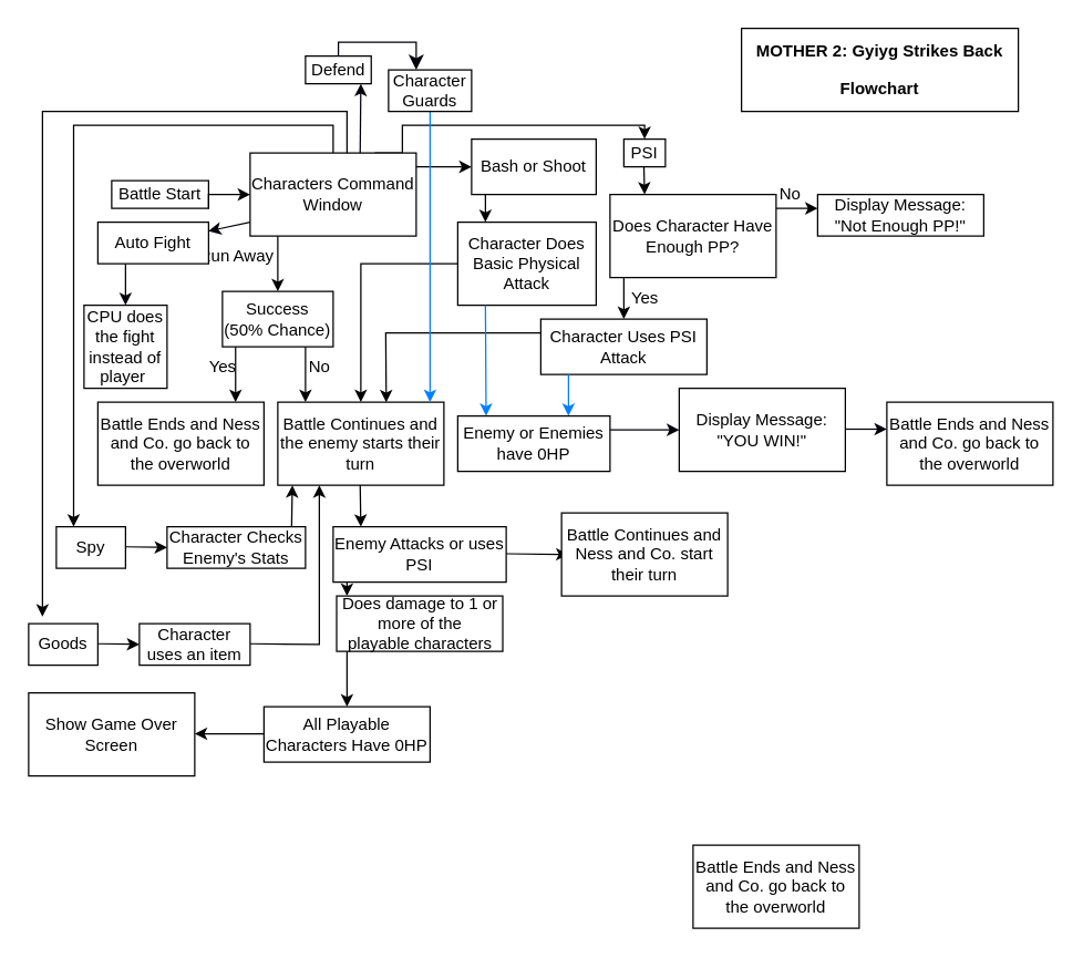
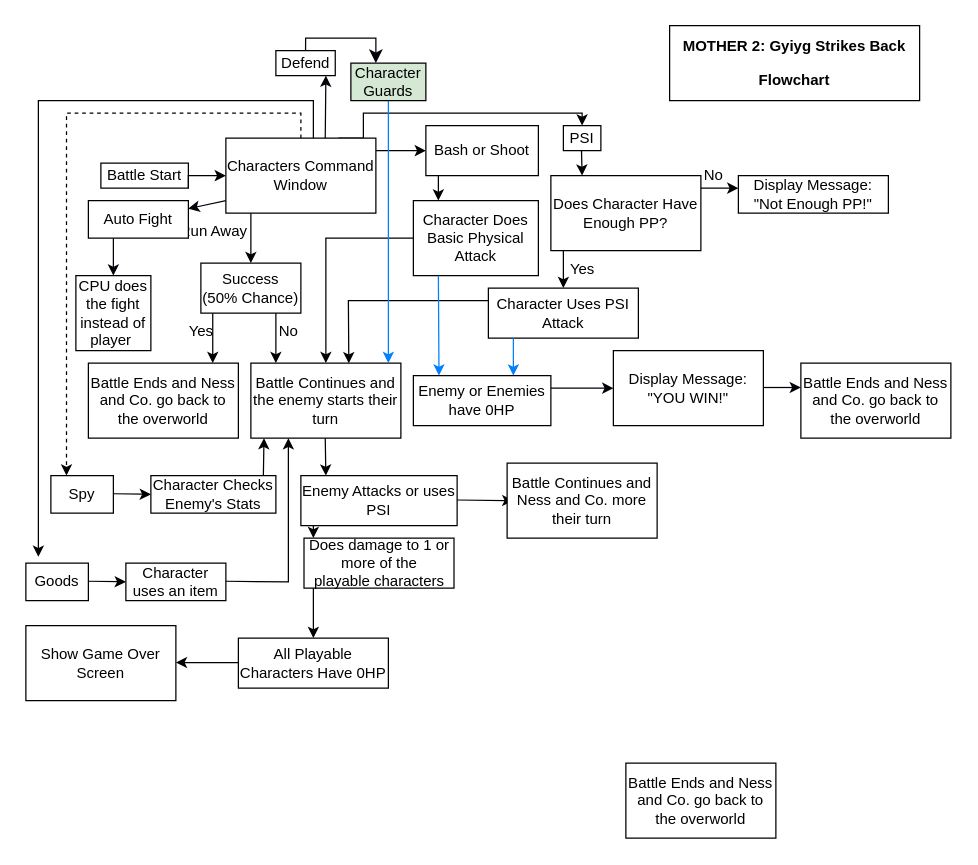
  <mxCell id="0" />
  <mxCell id="1" parent="0" />
  <mxCell id="2" value="Battle Start" style="rounded=0;whiteSpace=wrap;html=1;" vertex="1" parent="1"><mxGeometry x="80" y="130" width="70" height="20" as="geometry" /></mxCell>
  <mxCell id="3" value="" style="endArrow=classic;html=1;rounded=0;" edge="1" parent="1"><mxGeometry width="50" height="50" relative="1" as="geometry"><mxPoint x="150" y="150" as="sourcePoint" /><mxPoint x="180" y="140" as="targetPoint" /><Array as="points"><mxPoint x="150" y="140" /></Array></mxGeometry></mxCell>
  <mxCell id="4" style="edgeStyle=orthogonalEdgeStyle;rounded=0;orthogonalLoop=1;jettySize=auto;html=1;exitX=0.75;exitY=0;exitDx=0;exitDy=0;entryX=0.5;entryY=0;entryDx=0;entryDy=0;" edge="1" parent="1" source="6" target="26"><mxGeometry relative="1" as="geometry"><mxPoint x="380" y="40" as="targetPoint" /><Array as="points"><mxPoint x="290" y="110" /><mxPoint x="290" y="90" /><mxPoint x="465" y="90" /></Array></mxGeometry></mxCell>
- <mxCell id="5" style="edgeStyle=orthogonalEdgeStyle;rounded=0;orthogonalLoop=1;jettySize=auto;html=1;exitX=0.5;exitY=0;exitDx=0;exitDy=0;entryX=0.25;entryY=0;entryDx=0;entryDy=0;" edge="1" parent="1" source="6" target="37"><mxGeometry relative="1" as="geometry"><mxPoint x="30" y="380" as="targetPoint" /></mxGeometry></mxCell>
+ <mxCell id="5" style="edgeStyle=orthogonalEdgeStyle;rounded=0;orthogonalLoop=1;jettySize=auto;html=1;exitX=0.5;exitY=0;exitDx=0;exitDy=0;entryX=0.25;entryY=0;entryDx=0;entryDy=0;dashed=1;" edge="1" parent="1" source="6" target="37"><mxGeometry relative="1" as="geometry"><mxPoint x="30" y="380" as="targetPoint" /></mxGeometry></mxCell>
  <mxCell id="6" value="Characters Command Window" style="rounded=0;whiteSpace=wrap;html=1;" vertex="1" parent="1"><mxGeometry x="180" y="110" width="120" height="60" as="geometry" /></mxCell>
  <mxCell id="7" value="" style="endArrow=classic;html=1;rounded=0;" edge="1" parent="1" target="8"><mxGeometry width="50" height="50" relative="1" as="geometry"><mxPoint x="200" y="170" as="sourcePoint" /><mxPoint x="200" y="190" as="targetPoint" /></mxGeometry></mxCell>
  <mxCell id="8" value="Success &lt;br&gt;(50% Chance)" style="rounded=0;whiteSpace=wrap;html=1;" vertex="1" parent="1"><mxGeometry x="160" y="210" width="80" height="40" as="geometry" /></mxCell>
  <mxCell id="9" value="Run Away" style="text;html=1;align=center;verticalAlign=middle;resizable=0;points=[];autosize=1;strokeColor=none;fillColor=none;" vertex="1" parent="1"><mxGeometry x="130" y="170" width="80" height="30" as="geometry" /></mxCell>
  <mxCell id="10" value="" style="endArrow=classic;html=1;rounded=0;" edge="1" parent="1"><mxGeometry width="50" height="50" relative="1" as="geometry"><mxPoint x="169.5" y="250" as="sourcePoint" /><mxPoint x="169.5" y="290" as="targetPoint" /></mxGeometry></mxCell>
  <mxCell id="11" value="Yes" style="text;html=1;align=center;verticalAlign=middle;resizable=0;points=[];autosize=1;strokeColor=none;fillColor=none;" vertex="1" parent="1"><mxGeometry x="140" y="250" width="40" height="30" as="geometry" /></mxCell>
  <mxCell id="12" value="" style="endArrow=classic;html=1;rounded=0;" edge="1" parent="1"><mxGeometry width="50" height="50" relative="1" as="geometry"><mxPoint x="220" y="250" as="sourcePoint" /><mxPoint x="220" y="290" as="targetPoint" /></mxGeometry></mxCell>
  <mxCell id="13" value="No" style="text;html=1;align=center;verticalAlign=middle;resizable=0;points=[];autosize=1;strokeColor=none;fillColor=none;" vertex="1" parent="1"><mxGeometry x="210" y="250" width="40" height="30" as="geometry" /></mxCell>
  <mxCell id="14" value="Battle Ends and Ness and Co. go back to the overworld" style="rounded=0;whiteSpace=wrap;html=1;" vertex="1" parent="1"><mxGeometry x="70" y="290" width="120" height="60" as="geometry" /></mxCell>
  <mxCell id="15" value="Battle Continues and the enemy starts their turn" style="rounded=0;whiteSpace=wrap;html=1;" vertex="1" parent="1"><mxGeometry x="200" y="290" width="120" height="60" as="geometry" /></mxCell>
  <mxCell id="16" value="" style="endArrow=classic;html=1;rounded=0;" edge="1" parent="1"><mxGeometry width="50" height="50" relative="1" as="geometry"><mxPoint x="300" y="120" as="sourcePoint" /><mxPoint x="340" y="120" as="targetPoint" /></mxGeometry></mxCell>
  <mxCell id="17" value="Bash or Shoot" style="rounded=0;whiteSpace=wrap;html=1;" vertex="1" parent="1"><mxGeometry x="340" y="100" width="90" height="40" as="geometry" /></mxCell>
  <mxCell id="18" style="edgeStyle=orthogonalEdgeStyle;rounded=0;orthogonalLoop=1;jettySize=auto;html=1;exitX=0.5;exitY=1;exitDx=0;exitDy=0;" edge="1" parent="1" source="8" target="8"><mxGeometry relative="1" as="geometry" /></mxCell>
  <mxCell id="19" value="" style="endArrow=classic;html=1;rounded=0;" edge="1" parent="1"><mxGeometry width="50" height="50" relative="1" as="geometry"><mxPoint x="259.5" y="350" as="sourcePoint" /><mxPoint x="260" y="380" as="targetPoint" /></mxGeometry></mxCell>
  <mxCell id="20" value="" style="endArrow=classic;html=1;rounded=0;" edge="1" parent="1"><mxGeometry width="50" height="50" relative="1" as="geometry"><mxPoint x="350" y="140" as="sourcePoint" /><mxPoint x="350" y="160" as="targetPoint" /></mxGeometry></mxCell>
  <mxCell id="21" value="Character Does Basic Physical Attack" style="rounded=0;whiteSpace=wrap;html=1;" vertex="1" parent="1"><mxGeometry x="330" y="160" width="100" height="60" as="geometry" /></mxCell>
  <mxCell id="22" value="" style="endArrow=classic;html=1;rounded=0;entryX=0.5;entryY=0;entryDx=0;entryDy=0;" edge="1" parent="1" target="15"><mxGeometry width="50" height="50" relative="1" as="geometry"><mxPoint x="330" y="190" as="sourcePoint" /><mxPoint x="220" y="240" as="targetPoint" /><Array as="points"><mxPoint x="260" y="190" /></Array></mxGeometry></mxCell>
  <mxCell id="23" value="All Playable Characters Have 0HP" style="rounded=0;whiteSpace=wrap;html=1;" vertex="1" parent="1"><mxGeometry x="190" y="510" width="120" height="40" as="geometry" /></mxCell>
  <mxCell id="24" value="" style="endArrow=classic;html=1;rounded=0;" edge="1" parent="1"><mxGeometry width="50" height="50" relative="1" as="geometry"><mxPoint x="190" y="529.5" as="sourcePoint" /><mxPoint x="140" y="529.5" as="targetPoint" /></mxGeometry></mxCell>
  <mxCell id="25" value="Show Game Over Screen" style="rounded=0;whiteSpace=wrap;html=1;" vertex="1" parent="1"><mxGeometry x="20" y="500" width="120" height="60" as="geometry" /></mxCell>
  <mxCell id="26" value="PSI" style="rounded=0;whiteSpace=wrap;html=1;" vertex="1" parent="1"><mxGeometry x="450" y="100" width="30" height="20" as="geometry" /></mxCell>
  <mxCell id="27" value="" style="endArrow=classic;html=1;rounded=0;" edge="1" parent="1"><mxGeometry width="50" height="50" relative="1" as="geometry"><mxPoint x="464.5" y="120" as="sourcePoint" /><mxPoint x="465" y="140" as="targetPoint" /></mxGeometry></mxCell>
  <mxCell id="28" value="Does Character Have Enough PP?" style="rounded=0;whiteSpace=wrap;html=1;" vertex="1" parent="1"><mxGeometry x="440" y="140" width="120" height="60" as="geometry" /></mxCell>
  <mxCell id="29" value="" style="endArrow=classic;html=1;rounded=0;" edge="1" parent="1"><mxGeometry width="50" height="50" relative="1" as="geometry"><mxPoint x="560" y="150" as="sourcePoint" /><mxPoint x="590" y="150" as="targetPoint" /></mxGeometry></mxCell>
  <mxCell id="30" value="Display Message:&lt;br&gt;&quot;Not Enough PP!&quot;" style="rounded=0;whiteSpace=wrap;html=1;" vertex="1" parent="1"><mxGeometry x="590" y="140" width="120" height="30" as="geometry" /></mxCell>
  <mxCell id="31" value="No" style="text;html=1;align=center;verticalAlign=middle;resizable=0;points=[];autosize=1;strokeColor=none;fillColor=none;" vertex="1" parent="1"><mxGeometry x="550" y="125" width="40" height="30" as="geometry" /></mxCell>
  <mxCell id="32" value="" style="endArrow=classic;html=1;rounded=0;" edge="1" parent="1"><mxGeometry width="50" height="50" relative="1" as="geometry"><mxPoint x="450" y="200" as="sourcePoint" /><mxPoint x="450" y="230" as="targetPoint" /></mxGeometry></mxCell>
  <mxCell id="33" value="Yes" style="text;html=1;align=center;verticalAlign=middle;resizable=0;points=[];autosize=1;strokeColor=none;fillColor=none;" vertex="1" parent="1"><mxGeometry x="445" y="200" width="40" height="30" as="geometry" /></mxCell>
  <mxCell id="34" value="Character Uses PSI Attack" style="rounded=0;whiteSpace=wrap;html=1;" vertex="1" parent="1"><mxGeometry x="390" y="230" width="120" height="40" as="geometry" /></mxCell>
  <mxCell id="35" value="" style="endArrow=classic;html=1;rounded=0;entryX=0.653;entryY=0.003;entryDx=0;entryDy=0;entryPerimeter=0;" edge="1" parent="1" target="15"><mxGeometry width="50" height="50" relative="1" as="geometry"><mxPoint x="390" y="240" as="sourcePoint" /><mxPoint x="320" y="240" as="targetPoint" /><Array as="points"><mxPoint x="360" y="240" /><mxPoint x="278" y="240" /></Array></mxGeometry></mxCell>
  <mxCell id="36" value="&lt;p align=&quot;center&quot; class=&quot;MsoNormal&quot;&gt;&lt;b&gt;MOTHER 2: Gyiyg Strikes Back&lt;/b&gt;&lt;/p&gt;&lt;p align=&quot;center&quot; class=&quot;MsoNormal&quot;&gt;&lt;b&gt;Flowchart&lt;/b&gt;&lt;/p&gt;" style="rounded=0;whiteSpace=wrap;html=1;" vertex="1" parent="1"><mxGeometry x="535" y="20" width="200" height="60" as="geometry" /></mxCell>
  <mxCell id="37" value="Spy" style="rounded=0;whiteSpace=wrap;html=1;" vertex="1" parent="1"><mxGeometry x="40" y="380" width="50" height="30" as="geometry" /></mxCell>
  <mxCell id="38" value="" style="endArrow=classic;html=1;rounded=0;" edge="1" parent="1"><mxGeometry width="50" height="50" relative="1" as="geometry"><mxPoint x="90" y="394.5" as="sourcePoint" /><mxPoint x="120" y="395" as="targetPoint" /></mxGeometry></mxCell>
  <mxCell id="39" value="Character Checks Enemy's Stats" style="rounded=0;whiteSpace=wrap;html=1;" vertex="1" parent="1"><mxGeometry x="120" y="380" width="100" height="30" as="geometry" /></mxCell>
  <mxCell id="40" value="" style="endArrow=classic;html=1;rounded=0;" edge="1" parent="1"><mxGeometry width="50" height="50" relative="1" as="geometry"><mxPoint x="210" y="380" as="sourcePoint" /><mxPoint x="210.5" y="350" as="targetPoint" /></mxGeometry></mxCell>
  <mxCell id="41" value="" style="endArrow=classic;html=1;rounded=0;" edge="1" parent="1"><mxGeometry width="50" height="50" relative="1" as="geometry"><mxPoint x="250" y="110" as="sourcePoint" /><mxPoint x="30" y="445" as="targetPoint" /><Array as="points"><mxPoint x="250" y="80" /><mxPoint x="30" y="80" /></Array></mxGeometry></mxCell>
  <mxCell id="42" value="Goods" style="rounded=0;whiteSpace=wrap;html=1;" vertex="1" parent="1"><mxGeometry x="20" y="450" width="50" height="30" as="geometry" /></mxCell>
  <mxCell id="43" value="" style="endArrow=classic;html=1;rounded=0;" edge="1" parent="1"><mxGeometry width="50" height="50" relative="1" as="geometry"><mxPoint x="70" y="464.5" as="sourcePoint" /><mxPoint x="100" y="465" as="targetPoint" /></mxGeometry></mxCell>
  <mxCell id="44" value="Character uses an item" style="rounded=0;whiteSpace=wrap;html=1;" vertex="1" parent="1"><mxGeometry x="100" y="450" width="80" height="30" as="geometry" /></mxCell>
  <mxCell id="45" value="" style="endArrow=classic;html=1;rounded=0;entryX=0.25;entryY=1;entryDx=0;entryDy=0;" edge="1" parent="1" target="15"><mxGeometry width="50" height="50" relative="1" as="geometry"><mxPoint x="180" y="464.5" as="sourcePoint" /><mxPoint x="230" y="464.5" as="targetPoint" /><Array as="points"><mxPoint x="230" y="465" /></Array></mxGeometry></mxCell>
  <mxCell id="46" value="Battle Ends and Ness and Co. go back to the overworld" style="rounded=0;whiteSpace=wrap;html=1;" vertex="1" parent="1"><mxGeometry x="500" y="610" width="120" height="60" as="geometry" /></mxCell>
  <mxCell id="47" value="Enemy Attacks or uses PSI" style="rounded=0;whiteSpace=wrap;html=1;" vertex="1" parent="1"><mxGeometry x="240" y="380" width="125" height="40" as="geometry" /></mxCell>
  <mxCell id="48" value="Battle Ends and Ness and Co. go back to the overworld" style="rounded=0;whiteSpace=wrap;html=1;" vertex="1" parent="1"><mxGeometry x="640" y="290" width="120" height="60" as="geometry" /></mxCell>
  <mxCell id="49" style="edgeStyle=orthogonalEdgeStyle;rounded=0;orthogonalLoop=1;jettySize=auto;html=1;exitX=0.5;exitY=1;exitDx=0;exitDy=0;" edge="1" parent="1" source="47" target="47"><mxGeometry relative="1" as="geometry" /></mxCell>
  <mxCell id="50" value="Does damage to 1 or more of the playable&amp;nbsp;characters" style="rounded=0;whiteSpace=wrap;html=1;" vertex="1" parent="1"><mxGeometry x="242.5" y="430" width="120" height="40" as="geometry" /></mxCell>
  <mxCell id="51" value="" style="endArrow=classic;html=1;rounded=0;" edge="1" parent="1"><mxGeometry width="50" height="50" relative="1" as="geometry"><mxPoint x="250" y="470" as="sourcePoint" /><mxPoint x="250" y="510" as="targetPoint" /></mxGeometry></mxCell>
  <mxCell id="52" value="" style="endArrow=classic;html=1;rounded=0;" edge="1" parent="1"><mxGeometry width="50" height="50" relative="1" as="geometry"><mxPoint x="365" y="399.5" as="sourcePoint" /><mxPoint x="410" y="400" as="targetPoint" /></mxGeometry></mxCell>
  <mxCell id="53" value="" style="endArrow=classic;html=1;rounded=0;" edge="1" parent="1"><mxGeometry width="50" height="50" relative="1" as="geometry"><mxPoint x="250" y="420" as="sourcePoint" /><mxPoint x="250" y="430" as="targetPoint" /></mxGeometry></mxCell>
- <mxCell id="54" value="Battle Continues and Ness and Co. start their turn" style="rounded=0;whiteSpace=wrap;html=1;" vertex="1" parent="1"><mxGeometry x="405" y="370" width="120" height="60" as="geometry" /></mxCell>
+ <mxCell id="54" value="Battle Continues and Ness and Co. more their turn" style="rounded=0;whiteSpace=wrap;html=1;" vertex="1" parent="1"><mxGeometry x="405" y="370" width="120" height="60" as="geometry" /></mxCell>
  <mxCell id="55" value="" style="edgeStyle=none;orthogonalLoop=1;jettySize=auto;html=1;rounded=0;strokeColor=#007FFF;" edge="1" parent="1"><mxGeometry width="100" relative="1" as="geometry"><mxPoint x="350" y="220" as="sourcePoint" /><mxPoint x="350.5" y="300" as="targetPoint" /><Array as="points" /></mxGeometry></mxCell>
  <mxCell id="56" value="" style="edgeStyle=none;orthogonalLoop=1;jettySize=auto;html=1;rounded=0;strokeColor=#007FFF;" edge="1" parent="1"><mxGeometry width="100" relative="1" as="geometry"><mxPoint x="410" y="270" as="sourcePoint" /><mxPoint x="410" y="300" as="targetPoint" /><Array as="points" /></mxGeometry></mxCell>
  <mxCell id="57" value="Enemy or Enemies have 0HP" style="rounded=0;whiteSpace=wrap;html=1;" vertex="1" parent="1"><mxGeometry x="330" y="300" width="110" height="40" as="geometry" /></mxCell>
  <mxCell id="58" value="" style="edgeStyle=none;orthogonalLoop=1;jettySize=auto;html=1;rounded=0;strokeColor=#007FFF;startArrow=none;" edge="1" parent="1" source="60"><mxGeometry width="100" relative="1" as="geometry"><mxPoint x="310" y="60" as="sourcePoint" /><mxPoint x="310" y="290" as="targetPoint" /><Array as="points"><mxPoint x="310" y="90" /></Array></mxGeometry></mxCell>
  <mxCell id="59" value="" style="edgeStyle=none;orthogonalLoop=1;jettySize=auto;html=1;rounded=0;strokeColor=#FF2137;endArrow=none;" edge="1" parent="1" target="60"><mxGeometry width="100" relative="1" as="geometry"><mxPoint x="310" y="60" as="sourcePoint" /><mxPoint x="310" y="290" as="targetPoint" /><Array as="points" /></mxGeometry></mxCell>
- <mxCell id="60" value="Character Guards" style="rounded=0;whiteSpace=wrap;html=1;" vertex="1" parent="1"><mxGeometry x="280" y="50" width="60" height="30" as="geometry" /></mxCell>
+ <mxCell id="60" value="Character Guards" style="rounded=0;whiteSpace=wrap;html=1;fillColor=#d5e8d4;" vertex="1" parent="1"><mxGeometry x="280" y="50" width="60" height="30" as="geometry" /></mxCell>
  <mxCell id="61" value="" style="endArrow=classic;html=1;rounded=0;strokeColor=#040008;" edge="1" parent="1"><mxGeometry width="50" height="50" relative="1" as="geometry"><mxPoint x="259.5" y="110" as="sourcePoint" /><mxPoint x="260" y="60" as="targetPoint" /></mxGeometry></mxCell>
  <mxCell id="62" value="Defend" style="rounded=0;whiteSpace=wrap;html=1;" vertex="1" parent="1"><mxGeometry x="220" y="40" width="47.5" height="20" as="geometry" /></mxCell>
  <mxCell id="63" value="" style="edgeStyle=segmentEdgeStyle;endArrow=classic;html=1;curved=0;rounded=0;endSize=8;startSize=8;sourcePerimeterSpacing=0;targetPerimeterSpacing=0;strokeColor=#040008;exitX=0.5;exitY=0;exitDx=0;exitDy=0;" edge="1" parent="1" source="62"><mxGeometry width="100" relative="1" as="geometry"><mxPoint x="250" y="30" as="sourcePoint" /><mxPoint x="300" y="50" as="targetPoint" /><Array as="points"><mxPoint x="244" y="30" /><mxPoint x="300" y="30" /></Array></mxGeometry></mxCell>
  <mxCell id="64" value="" style="endArrow=classic;html=1;rounded=0;strokeColor=#040008;" edge="1" parent="1"><mxGeometry width="50" height="50" relative="1" as="geometry"><mxPoint x="440" y="310" as="sourcePoint" /><mxPoint x="490" y="310" as="targetPoint" /></mxGeometry></mxCell>
  <mxCell id="65" value="Display Message:&lt;br&gt;&quot;YOU WIN!&quot;" style="rounded=0;whiteSpace=wrap;html=1;" vertex="1" parent="1"><mxGeometry x="490" y="280" width="120" height="60" as="geometry" /></mxCell>
  <mxCell id="66" value="" style="edgeStyle=none;orthogonalLoop=1;jettySize=auto;html=1;rounded=0;strokeColor=#040008;" edge="1" parent="1"><mxGeometry width="100" relative="1" as="geometry"><mxPoint x="610" y="309.5" as="sourcePoint" /><mxPoint x="640" y="309.5" as="targetPoint" /><Array as="points" /></mxGeometry></mxCell>
  <mxCell id="67" value="" style="edgeStyle=none;orthogonalLoop=1;jettySize=auto;html=1;rounded=0;strokeColor=#040008;" edge="1" parent="1" target="68"><mxGeometry width="100" relative="1" as="geometry"><mxPoint x="180" y="160" as="sourcePoint" /><mxPoint x="130" y="160" as="targetPoint" /><Array as="points" /></mxGeometry></mxCell>
  <mxCell id="68" value="Auto Fight" style="rounded=0;whiteSpace=wrap;html=1;" vertex="1" parent="1"><mxGeometry x="70" y="160" width="80" height="30" as="geometry" /></mxCell>
  <mxCell id="69" value="" style="endArrow=classic;html=1;rounded=0;strokeColor=#040008;" edge="1" parent="1"><mxGeometry width="50" height="50" relative="1" as="geometry"><mxPoint x="90" y="190" as="sourcePoint" /><mxPoint x="90" y="220" as="targetPoint" /></mxGeometry></mxCell>
  <mxCell id="70" value="CPU does the fight instead of player&amp;nbsp;" style="rounded=0;whiteSpace=wrap;html=1;" vertex="1" parent="1"><mxGeometry x="60" y="220" width="60" height="60" as="geometry" /></mxCell>
